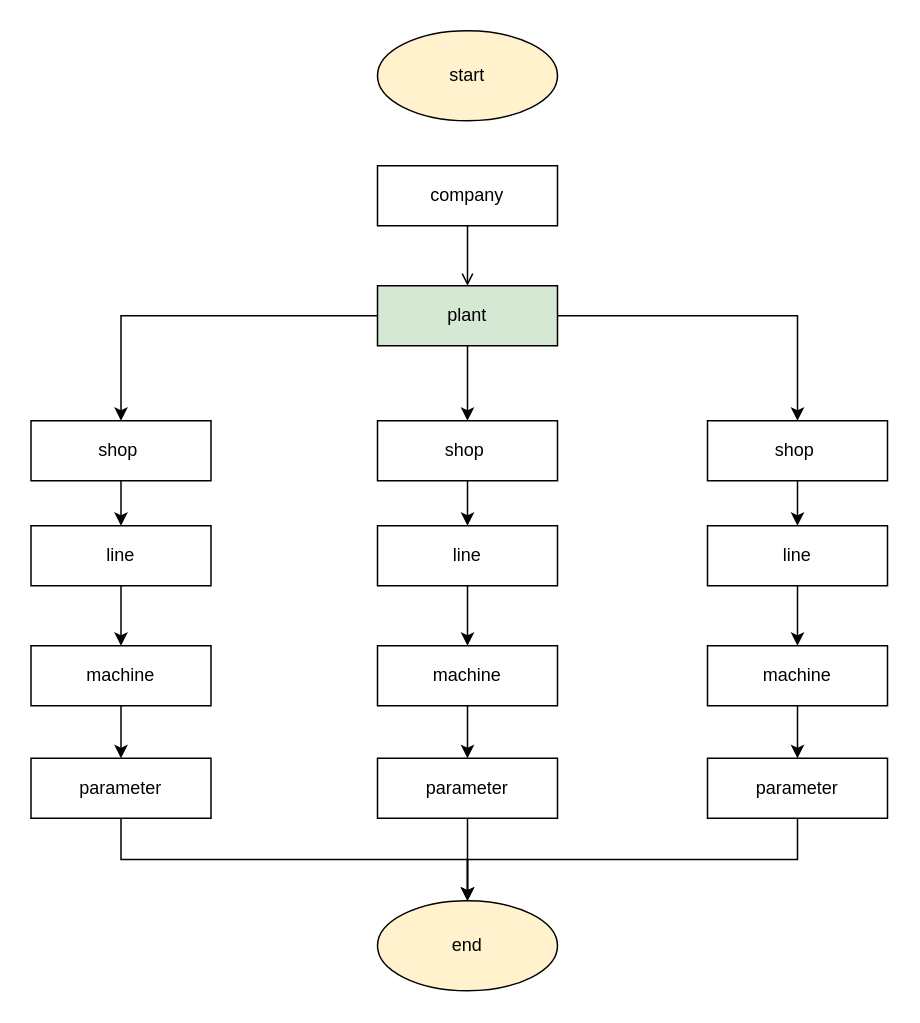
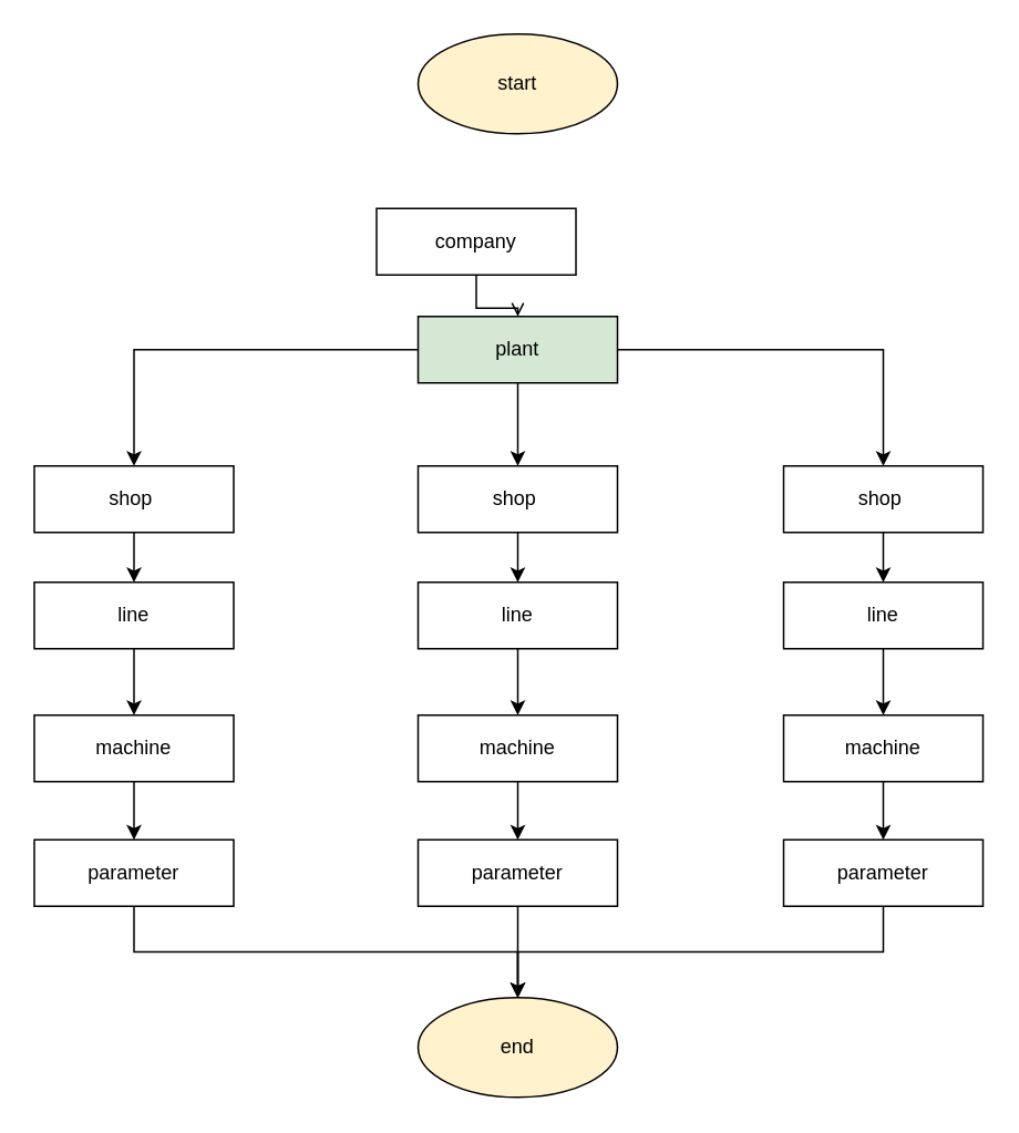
  <mxCell id="0" />
  <mxCell id="1" parent="0" />
  <mxCell id="2" value="start" style="ellipse;whiteSpace=wrap;html=1;fillColor=#fff2cc;" vertex="1" parent="1"><mxGeometry x="251" y="20" width="120" height="60" as="geometry" /></mxCell>
  <mxCell id="3" style="edgeStyle=orthogonalEdgeStyle;rounded=0;orthogonalLoop=1;jettySize=auto;html=1;entryX=0.5;entryY=0;entryDx=0;entryDy=0;" edge="1" parent="1" source="6" target="8"><mxGeometry relative="1" as="geometry" /></mxCell>
  <mxCell id="4" style="edgeStyle=orthogonalEdgeStyle;rounded=0;orthogonalLoop=1;jettySize=auto;html=1;exitX=1;exitY=0.5;exitDx=0;exitDy=0;entryX=0.5;entryY=0;entryDx=0;entryDy=0;" edge="1" parent="1" source="6" target="24"><mxGeometry relative="1" as="geometry" /></mxCell>
  <mxCell id="5" style="edgeStyle=orthogonalEdgeStyle;rounded=0;orthogonalLoop=1;jettySize=auto;html=1;exitX=0.5;exitY=1;exitDx=0;exitDy=0;" edge="1" parent="1" source="6" target="22"><mxGeometry relative="1" as="geometry" /></mxCell>
  <mxCell id="6" value="plant" style="rounded=0;whiteSpace=wrap;html=1;fillColor=#d5e8d4;" vertex="1" parent="1"><mxGeometry x="251" y="190" width="120" height="40" as="geometry" /></mxCell>
  <mxCell id="7" style="edgeStyle=orthogonalEdgeStyle;rounded=0;orthogonalLoop=1;jettySize=auto;html=1;exitX=0.5;exitY=1;exitDx=0;exitDy=0;entryX=0.5;entryY=0;entryDx=0;entryDy=0;" edge="1" parent="1" source="8" target="10"><mxGeometry relative="1" as="geometry" /></mxCell>
  <mxCell id="8" value="shop&amp;nbsp;" style="rounded=0;whiteSpace=wrap;html=1;" vertex="1" parent="1"><mxGeometry x="20" y="280" width="120" height="40" as="geometry" /></mxCell>
  <mxCell id="9" style="edgeStyle=orthogonalEdgeStyle;rounded=0;orthogonalLoop=1;jettySize=auto;html=1;exitX=0.5;exitY=1;exitDx=0;exitDy=0;" edge="1" parent="1" source="10" target="12"><mxGeometry relative="1" as="geometry" /></mxCell>
  <mxCell id="10" value="line" style="rounded=0;whiteSpace=wrap;html=1;" vertex="1" parent="1"><mxGeometry x="20" y="350" width="120" height="40" as="geometry" /></mxCell>
  <mxCell id="11" style="edgeStyle=orthogonalEdgeStyle;rounded=0;orthogonalLoop=1;jettySize=auto;html=1;exitX=0.5;exitY=1;exitDx=0;exitDy=0;entryX=0.5;entryY=0;entryDx=0;entryDy=0;" edge="1" parent="1" source="12" target="28"><mxGeometry relative="1" as="geometry" /></mxCell>
  <mxCell id="12" value="machine" style="rounded=0;whiteSpace=wrap;html=1;" vertex="1" parent="1"><mxGeometry x="20" y="430" width="120" height="40" as="geometry" /></mxCell>
  <mxCell id="13" style="edgeStyle=orthogonalEdgeStyle;rounded=0;orthogonalLoop=1;jettySize=auto;html=1;exitX=0.5;exitY=1;exitDx=0;exitDy=0;endArrow=open;" edge="1" parent="1" source="14" target="6"><mxGeometry relative="1" as="geometry" /></mxCell>
- <mxCell id="14" value="company" style="rounded=0;whiteSpace=wrap;html=1;" vertex="1" parent="1"><mxGeometry x="251" y="110" width="120" height="40" as="geometry" /></mxCell>
+ <mxCell id="14" value="company" style="rounded=0;whiteSpace=wrap;html=1;" vertex="1" parent="1"><mxGeometry x="226" y="125" width="120" height="40" as="geometry" /></mxCell>
  <mxCell id="15" style="edgeStyle=orthogonalEdgeStyle;rounded=0;orthogonalLoop=1;jettySize=auto;html=1;exitX=0.5;exitY=1;exitDx=0;exitDy=0;entryX=0.5;entryY=0;entryDx=0;entryDy=0;" edge="1" parent="1" source="16" target="18"><mxGeometry relative="1" as="geometry" /></mxCell>
  <mxCell id="16" value="line" style="rounded=0;whiteSpace=wrap;html=1;" vertex="1" parent="1"><mxGeometry x="251" y="350" width="120" height="40" as="geometry" /></mxCell>
  <mxCell id="17" style="edgeStyle=orthogonalEdgeStyle;rounded=0;orthogonalLoop=1;jettySize=auto;html=1;exitX=0.5;exitY=1;exitDx=0;exitDy=0;entryX=0.5;entryY=0;entryDx=0;entryDy=0;" edge="1" parent="1" source="18" target="30"><mxGeometry relative="1" as="geometry" /></mxCell>
  <mxCell id="18" value="machine" style="rounded=0;whiteSpace=wrap;html=1;" vertex="1" parent="1"><mxGeometry x="251" y="430" width="120" height="40" as="geometry" /></mxCell>
  <mxCell id="19" style="edgeStyle=orthogonalEdgeStyle;rounded=0;orthogonalLoop=1;jettySize=auto;html=1;exitX=0.5;exitY=1;exitDx=0;exitDy=0;entryX=0.5;entryY=0;entryDx=0;entryDy=0;" edge="1" parent="1" source="20" target="32"><mxGeometry relative="1" as="geometry" /></mxCell>
  <mxCell id="20" value="machine" style="rounded=0;whiteSpace=wrap;html=1;" vertex="1" parent="1"><mxGeometry x="471" y="430" width="120" height="40" as="geometry" /></mxCell>
  <mxCell id="21" style="edgeStyle=orthogonalEdgeStyle;rounded=0;orthogonalLoop=1;jettySize=auto;html=1;exitX=0.5;exitY=1;exitDx=0;exitDy=0;entryX=0.5;entryY=0;entryDx=0;entryDy=0;" edge="1" parent="1" source="22" target="16"><mxGeometry relative="1" as="geometry" /></mxCell>
  <mxCell id="22" value="shop&amp;nbsp;" style="rounded=0;whiteSpace=wrap;html=1;" vertex="1" parent="1"><mxGeometry x="251" y="280" width="120" height="40" as="geometry" /></mxCell>
  <mxCell id="23" style="edgeStyle=orthogonalEdgeStyle;rounded=0;orthogonalLoop=1;jettySize=auto;html=1;exitX=0.5;exitY=1;exitDx=0;exitDy=0;entryX=0.5;entryY=0;entryDx=0;entryDy=0;" edge="1" parent="1" source="24" target="26"><mxGeometry relative="1" as="geometry" /></mxCell>
  <mxCell id="24" value="shop&amp;nbsp;" style="rounded=0;whiteSpace=wrap;html=1;" vertex="1" parent="1"><mxGeometry x="471" y="280" width="120" height="40" as="geometry" /></mxCell>
  <mxCell id="25" style="edgeStyle=orthogonalEdgeStyle;rounded=0;orthogonalLoop=1;jettySize=auto;html=1;exitX=0.5;exitY=1;exitDx=0;exitDy=0;entryX=0.5;entryY=0;entryDx=0;entryDy=0;" edge="1" parent="1" source="26" target="20"><mxGeometry relative="1" as="geometry" /></mxCell>
  <mxCell id="26" value="line" style="rounded=0;whiteSpace=wrap;html=1;" vertex="1" parent="1"><mxGeometry x="471" y="350" width="120" height="40" as="geometry" /></mxCell>
  <mxCell id="27" style="edgeStyle=orthogonalEdgeStyle;rounded=0;orthogonalLoop=1;jettySize=auto;html=1;exitX=0.5;exitY=1;exitDx=0;exitDy=0;" edge="1" parent="1" source="28" target="33"><mxGeometry relative="1" as="geometry" /></mxCell>
  <mxCell id="28" value="parameter" style="rounded=0;whiteSpace=wrap;html=1;" vertex="1" parent="1"><mxGeometry x="20" y="505" width="120" height="40" as="geometry" /></mxCell>
  <mxCell id="29" style="edgeStyle=orthogonalEdgeStyle;rounded=0;orthogonalLoop=1;jettySize=auto;html=1;exitX=0.5;exitY=1;exitDx=0;exitDy=0;" edge="1" parent="1" source="30"><mxGeometry relative="1" as="geometry"><mxPoint x="311" y="600" as="targetPoint" /></mxGeometry></mxCell>
  <mxCell id="30" value="parameter" style="rounded=0;whiteSpace=wrap;html=1;" vertex="1" parent="1"><mxGeometry x="251" y="505" width="120" height="40" as="geometry" /></mxCell>
  <mxCell id="31" style="edgeStyle=orthogonalEdgeStyle;rounded=0;orthogonalLoop=1;jettySize=auto;html=1;exitX=0.5;exitY=1;exitDx=0;exitDy=0;" edge="1" parent="1" source="32" target="33"><mxGeometry relative="1" as="geometry" /></mxCell>
  <mxCell id="32" value="parameter" style="rounded=0;whiteSpace=wrap;html=1;" vertex="1" parent="1"><mxGeometry x="471" y="505" width="120" height="40" as="geometry" /></mxCell>
  <mxCell id="33" value="end" style="ellipse;whiteSpace=wrap;html=1;fillColor=#fff2cc;" vertex="1" parent="1"><mxGeometry x="251" y="600" width="120" height="60" as="geometry" /></mxCell>
